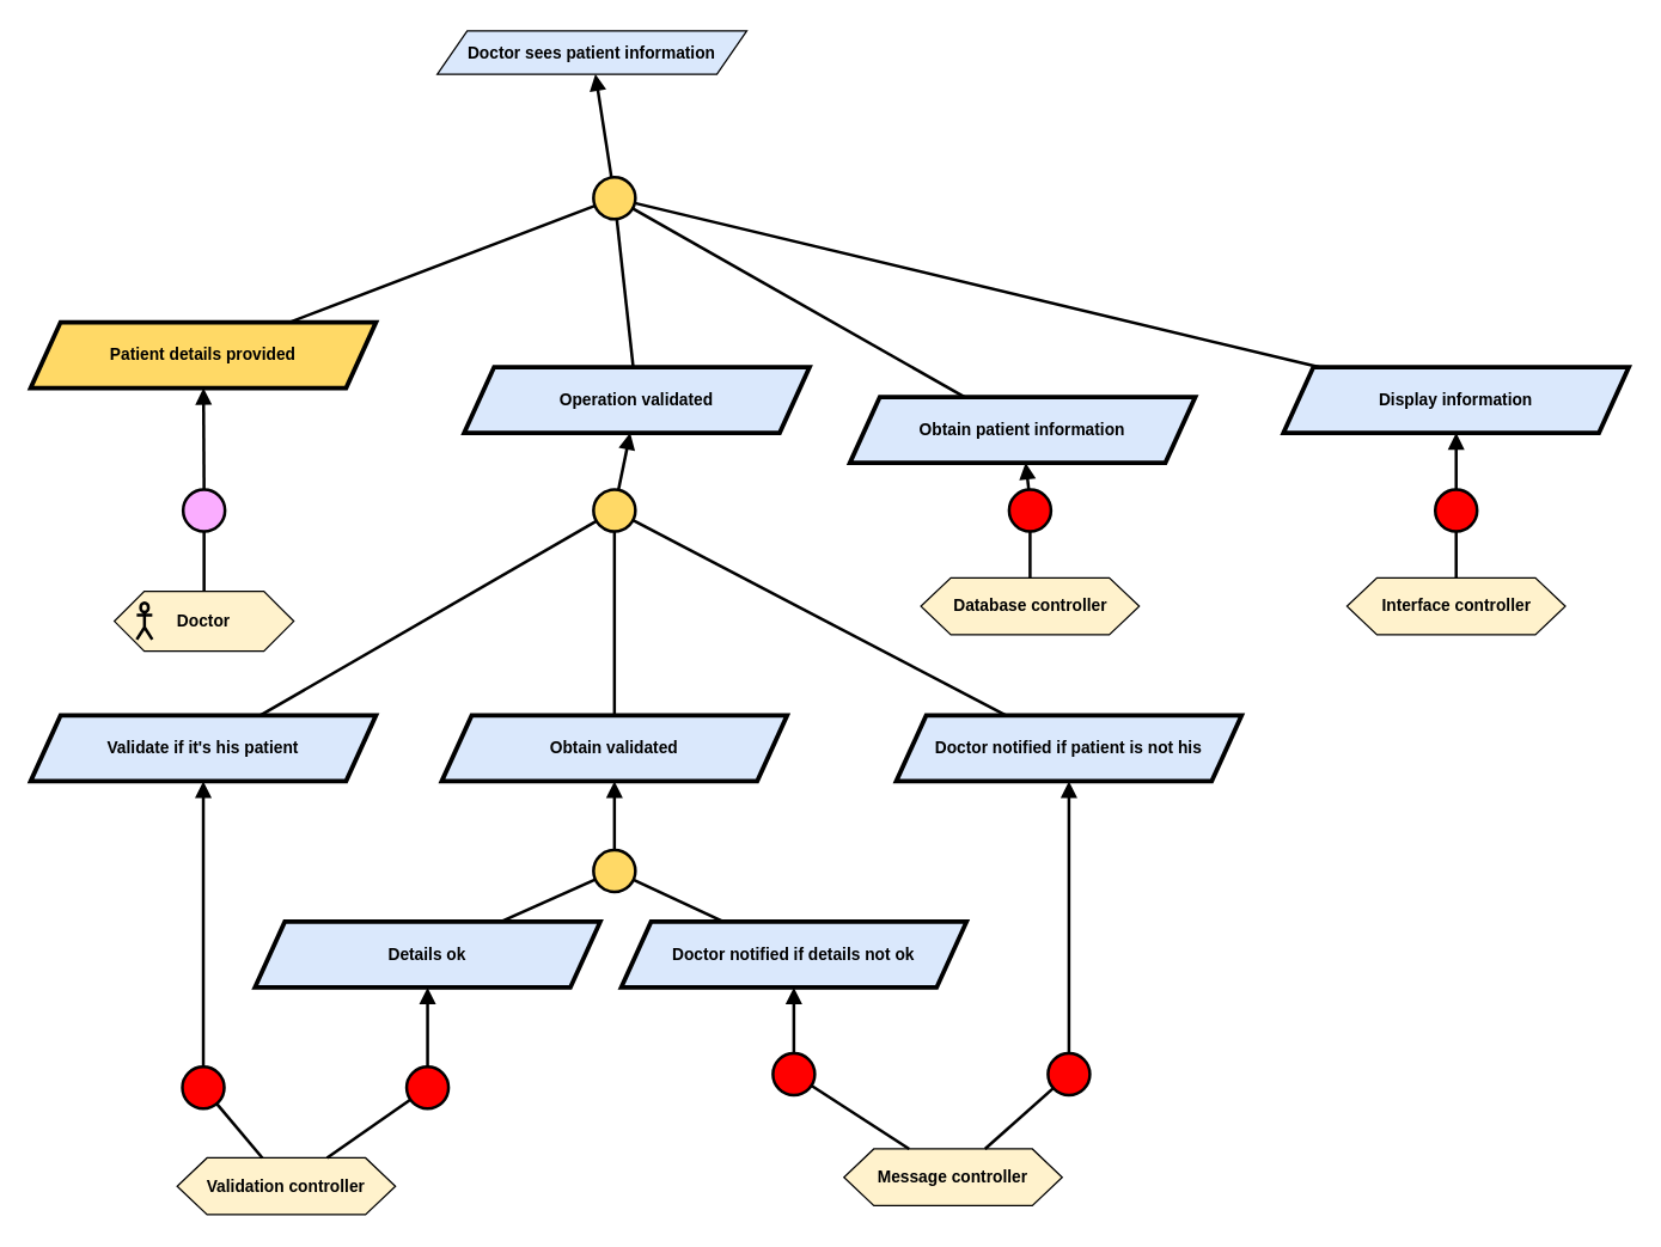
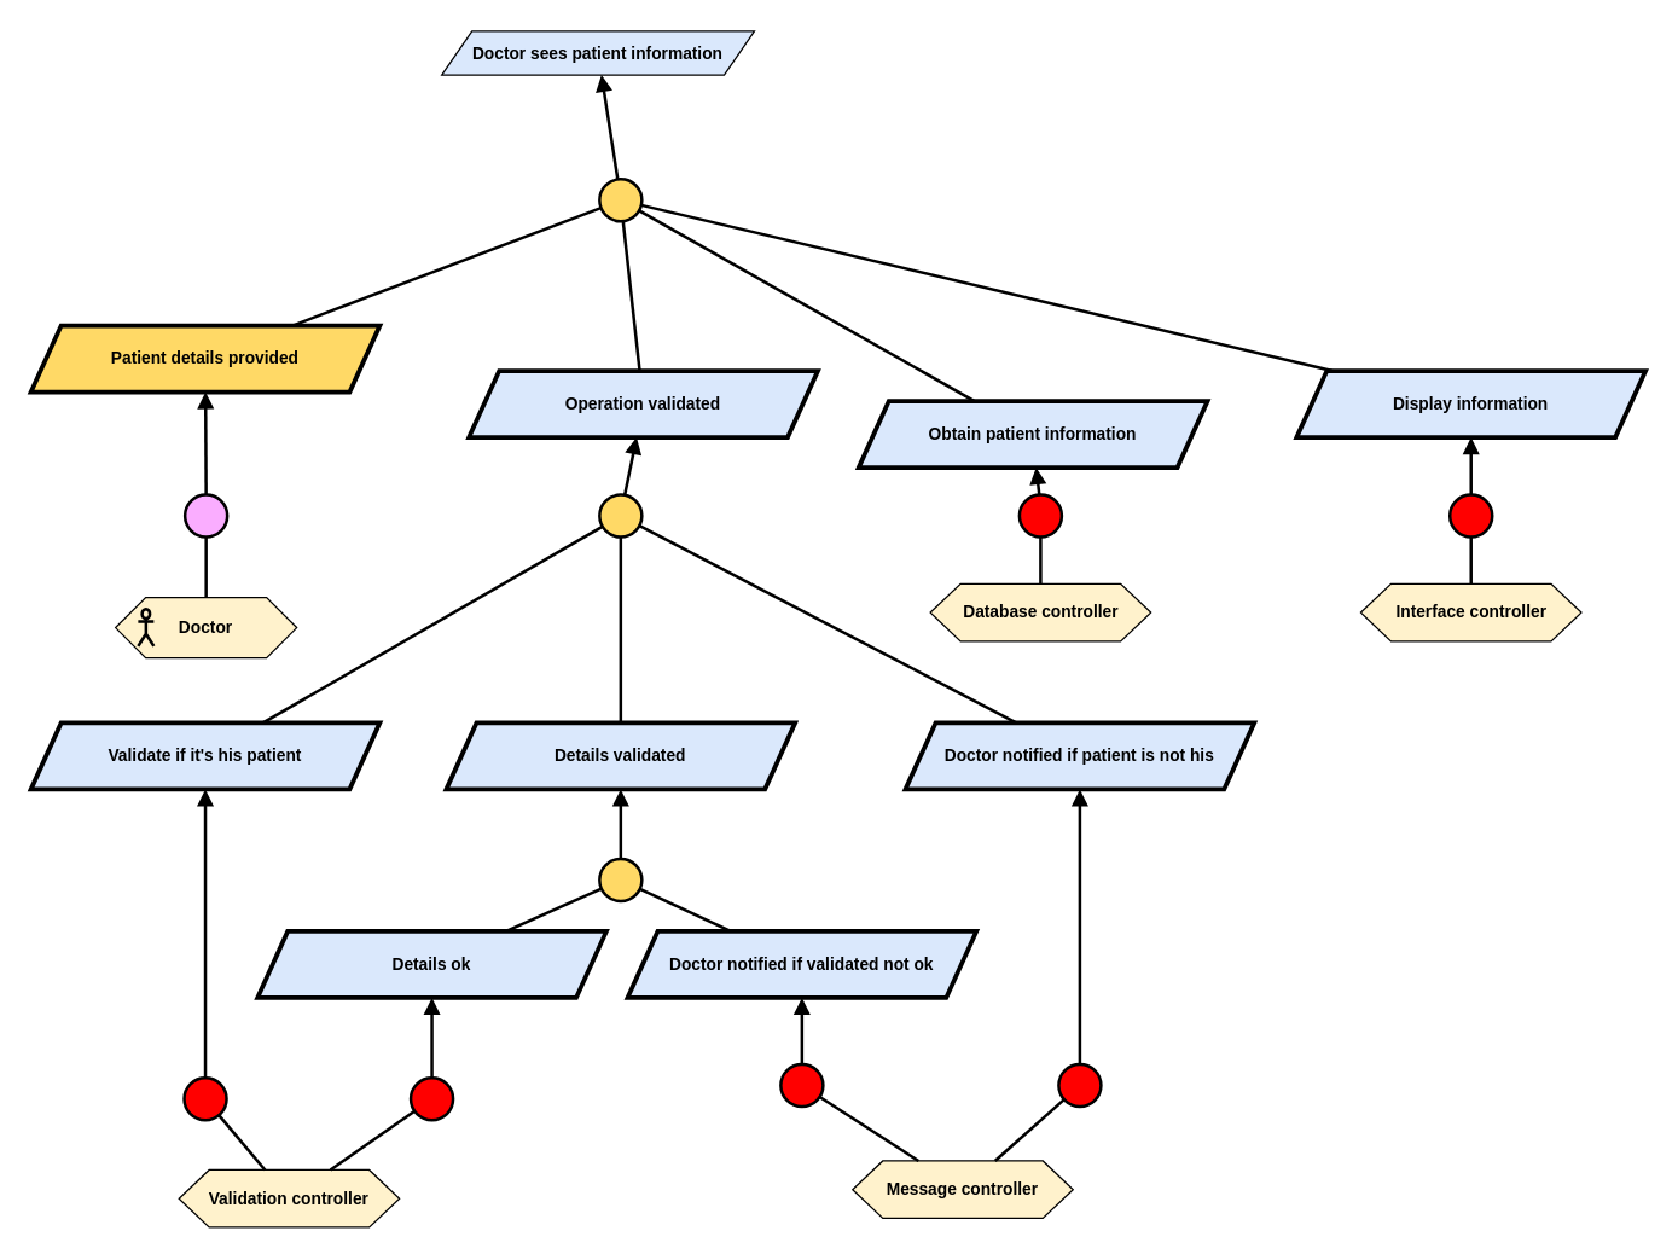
  <mxCell id="0" />
  <mxCell id="1" parent="0" />
  <mxCell id="2" value="&lt;b&gt;Doctor sees patient information&lt;/b&gt;" style="shape=parallelogram;perimeter=parallelogramPerimeter;whiteSpace=wrap;html=1;fixedSize=1;fillColor=#dae8fc;strokeColor=#000000;fontFamily=Helvetica;fontSize=11;fontColor=default;labelBackgroundColor=none;" parent="1" vertex="1"><mxGeometry x="292" y="20" width="207" height="29" as="geometry" /></mxCell>
  <mxCell id="3" value="" style="ellipse;whiteSpace=wrap;html=1;aspect=fixed;fillColor=#FFD966;strokeWidth=2;" vertex="1" parent="1"><mxGeometry x="396.5" y="118" width="28" height="28" as="geometry" /></mxCell>
  <mxCell id="4" value="" style="endArrow=block;html=1;rounded=0;endFill=1;strokeWidth=2;" edge="1" source="3" parent="1" target="2"><mxGeometry width="50" height="50" relative="1" as="geometry"><mxPoint x="486.185" y="204.972" as="sourcePoint" /><mxPoint x="298.002" y="92" as="targetPoint" /></mxGeometry></mxCell>
  <mxCell id="5" value="" style="endArrow=none;html=1;rounded=0;strokeWidth=2;" edge="1" target="3" parent="1" source="6"><mxGeometry width="50" height="50" relative="1" as="geometry"><mxPoint x="411" y="214" as="sourcePoint" /><mxPoint x="510.19" y="203" as="targetPoint" /></mxGeometry></mxCell>
  <mxCell id="6" value="&lt;b&gt;Patient details provided&lt;/b&gt;" style="shape=parallelogram;perimeter=parallelogramPerimeter;whiteSpace=wrap;html=1;fixedSize=1;fillColor=#FFD966;strokeColor=#000000;strokeWidth=3;fontFamily=Helvetica;fontSize=11;fontColor=default;labelBackgroundColor=none;" vertex="1" parent="1"><mxGeometry x="20" y="215" width="231" height="44" as="geometry" /></mxCell>
  <mxCell id="7" value="&lt;b&gt;Operation validated&lt;/b&gt;" style="shape=parallelogram;perimeter=parallelogramPerimeter;whiteSpace=wrap;html=1;fixedSize=1;fillColor=#dae8fc;strokeColor=#000000;strokeWidth=3;fontFamily=Helvetica;fontSize=11;fontColor=default;labelBackgroundColor=none;" vertex="1" parent="1"><mxGeometry x="310" y="245" width="231" height="44" as="geometry" /></mxCell>
  <mxCell id="8" value="" style="endArrow=none;html=1;rounded=0;strokeWidth=2;" edge="1" parent="1" source="7" target="3"><mxGeometry width="50" height="50" relative="1" as="geometry"><mxPoint x="421" y="224" as="sourcePoint" /><mxPoint x="421" y="156" as="targetPoint" /></mxGeometry></mxCell>
  <mxCell id="9" value="" style="ellipse;whiteSpace=wrap;html=1;aspect=fixed;fillColor=#FFD966;strokeWidth=2;" vertex="1" parent="1"><mxGeometry x="396.5" y="327" width="28" height="28" as="geometry" /></mxCell>
  <mxCell id="10" value="" style="endArrow=block;html=1;rounded=0;endFill=1;strokeWidth=2;" edge="1" source="9" parent="1" target="7"><mxGeometry width="50" height="50" relative="1" as="geometry"><mxPoint x="409.995" y="385.972" as="sourcePoint" /><mxPoint x="406" y="341" as="targetPoint" /></mxGeometry></mxCell>
  <mxCell id="11" value="" style="endArrow=none;html=1;rounded=0;strokeWidth=2;" edge="1" target="9" parent="1" source="12"><mxGeometry width="50" height="50" relative="1" as="geometry"><mxPoint x="409" y="448" as="sourcePoint" /><mxPoint x="434" y="384" as="targetPoint" /></mxGeometry></mxCell>
- <mxCell id="12" value="&lt;b&gt;Obtain validated&lt;/b&gt;" style="shape=parallelogram;perimeter=parallelogramPerimeter;whiteSpace=wrap;html=1;fixedSize=1;fillColor=#dae8fc;strokeColor=#000000;strokeWidth=3;fontFamily=Helvetica;fontSize=11;fontColor=default;labelBackgroundColor=none;" vertex="1" parent="1"><mxGeometry x="295" y="478" width="231" height="44" as="geometry" /></mxCell>
+ <mxCell id="12" value="&lt;b&gt;Details validated&lt;/b&gt;" style="shape=parallelogram;perimeter=parallelogramPerimeter;whiteSpace=wrap;html=1;fixedSize=1;fillColor=#dae8fc;strokeColor=#000000;strokeWidth=3;fontFamily=Helvetica;fontSize=11;fontColor=default;labelBackgroundColor=none;" vertex="1" parent="1"><mxGeometry x="295" y="478" width="231" height="44" as="geometry" /></mxCell>
  <mxCell id="13" value="" style="ellipse;whiteSpace=wrap;html=1;aspect=fixed;fillColor=#FAADFF;strokeWidth=2;fontFamily=Helvetica;fontSize=11;fontColor=default;labelBackgroundColor=default;" vertex="1" parent="1"><mxGeometry x="122" y="327" width="28" height="28" as="geometry" /></mxCell>
  <mxCell id="14" value="" style="endArrow=block;html=1;rounded=0;endFill=1;strokeWidth=2;strokeColor=default;align=center;verticalAlign=middle;fontFamily=Helvetica;fontSize=11;fontColor=default;labelBackgroundColor=default;" edge="1" parent="1" source="13" target="6"><mxGeometry width="50" height="50" relative="1" as="geometry"><mxPoint x="28.745" y="410.972" as="sourcePoint" /><mxPoint x="124.629" y="287" as="targetPoint" /></mxGeometry></mxCell>
  <mxCell id="15" value="" style="endArrow=none;html=1;rounded=0;strokeWidth=2;strokeColor=default;align=center;verticalAlign=middle;fontFamily=Helvetica;fontSize=11;fontColor=default;labelBackgroundColor=default;" edge="1" parent="1" source="17" target="13"><mxGeometry width="50" height="50" relative="1" as="geometry"><mxPoint x="185.394" y="451.5" as="sourcePoint" /><mxPoint x="70.75" y="407" as="targetPoint" /><Array as="points" /></mxGeometry></mxCell>
  <mxCell id="16" value="" style="group" vertex="1" connectable="0" parent="1"><mxGeometry x="76" y="395" width="120" height="40" as="geometry" /></mxCell>
  <mxCell id="17" value="&lt;div&gt;&lt;b&gt;Doctor&lt;/b&gt;&lt;/div&gt;" style="shape=hexagon;perimeter=hexagonPerimeter2;whiteSpace=wrap;html=1;fixedSize=1;fillColor=#FFF2CC;fontFamily=Helvetica;fontSize=11;fontColor=default;labelBackgroundColor=none;" vertex="1" parent="16"><mxGeometry width="120" height="40" as="geometry" /></mxCell>
  <mxCell id="18" value="" style="shape=umlActor;verticalLabelPosition=bottom;verticalAlign=top;html=1;outlineConnect=0;fillColor=none;strokeWidth=2;fontFamily=Helvetica;fontSize=11;fontColor=default;labelBackgroundColor=default;" vertex="1" parent="16"><mxGeometry x="14.983" y="7.75" width="10.373" height="24.5" as="geometry" /></mxCell>
  <mxCell id="19" value="&lt;div&gt;&lt;b&gt;Validation controller&lt;/b&gt;&lt;/div&gt;" style="shape=hexagon;perimeter=hexagonPerimeter2;whiteSpace=wrap;html=1;fixedSize=1;fillColor=#FFF2CC;fontFamily=Helvetica;fontSize=11;fontColor=default;labelBackgroundColor=none;" vertex="1" parent="1"><mxGeometry x="118" y="774" width="146" height="38" as="geometry" /></mxCell>
  <mxCell id="20" value="" style="ellipse;whiteSpace=wrap;html=1;aspect=fixed;fillColor=#FF0000;strokeWidth=2;" vertex="1" parent="1"><mxGeometry x="271.5" y="713" width="28" height="28" as="geometry" /></mxCell>
  <mxCell id="21" value="" style="endArrow=block;html=1;rounded=0;endFill=1;strokeWidth=2;" edge="1" source="20" parent="1" target="34"><mxGeometry width="50" height="50" relative="1" as="geometry"><mxPoint x="113.495" y="848.972" as="sourcePoint" /><mxPoint x="162" y="743" as="targetPoint" /></mxGeometry></mxCell>
  <mxCell id="22" value="" style="endArrow=none;html=1;rounded=0;strokeWidth=2;" edge="1" target="20" parent="1" source="19"><mxGeometry width="50" height="50" relative="1" as="geometry"><mxPoint x="112.5" y="911" as="sourcePoint" /><mxPoint x="137.5" y="847" as="targetPoint" /></mxGeometry></mxCell>
  <mxCell id="23" value="" style="endArrow=none;html=1;rounded=0;strokeWidth=2;" edge="1" parent="1" source="24" target="9"><mxGeometry width="50" height="50" relative="1" as="geometry"><mxPoint x="687" y="438" as="sourcePoint" /><mxPoint x="677" y="395" as="targetPoint" /></mxGeometry></mxCell>
  <mxCell id="24" value="&lt;b&gt;Validate if it's his patient&lt;/b&gt;" style="shape=parallelogram;perimeter=parallelogramPerimeter;whiteSpace=wrap;html=1;fixedSize=1;fillColor=#dae8fc;strokeColor=#000000;strokeWidth=3;fontFamily=Helvetica;fontSize=11;fontColor=default;labelBackgroundColor=none;" vertex="1" parent="1"><mxGeometry x="20" y="478" width="231" height="44" as="geometry" /></mxCell>
  <mxCell id="25" value="" style="ellipse;whiteSpace=wrap;html=1;aspect=fixed;fillColor=#FF0000;strokeWidth=2;" vertex="1" parent="1"><mxGeometry x="121.5" y="713" width="28" height="28" as="geometry" /></mxCell>
  <mxCell id="26" value="" style="endArrow=block;html=1;rounded=0;endFill=1;strokeWidth=2;" edge="1" parent="1" source="25" target="24"><mxGeometry width="50" height="50" relative="1" as="geometry"><mxPoint x="17.495" y="775.972" as="sourcePoint" /><mxPoint x="69" y="665" as="targetPoint" /></mxGeometry></mxCell>
  <mxCell id="27" value="" style="endArrow=none;html=1;rounded=0;strokeWidth=2;" edge="1" parent="1" target="25" source="19"><mxGeometry width="50" height="50" relative="1" as="geometry"><mxPoint x="366.5" y="943" as="sourcePoint" /><mxPoint x="386.5" y="854" as="targetPoint" /></mxGeometry></mxCell>
  <mxCell id="28" value="&lt;b&gt;Obtain patient information&lt;/b&gt;" style="shape=parallelogram;perimeter=parallelogramPerimeter;whiteSpace=wrap;html=1;fixedSize=1;fillColor=#dae8fc;strokeColor=#000000;strokeWidth=3;fontFamily=Helvetica;fontSize=11;fontColor=default;labelBackgroundColor=none;" vertex="1" parent="1"><mxGeometry x="568" y="265" width="231" height="44" as="geometry" /></mxCell>
  <mxCell id="29" value="" style="endArrow=none;html=1;rounded=0;strokeWidth=2;" edge="1" parent="1" source="28" target="3"><mxGeometry width="50" height="50" relative="1" as="geometry"><mxPoint x="420" y="255" as="sourcePoint" /><mxPoint x="420" y="156" as="targetPoint" /></mxGeometry></mxCell>
  <mxCell id="30" value="&lt;div&gt;&lt;b&gt;Database controller&lt;/b&gt;&lt;/div&gt;" style="shape=hexagon;perimeter=hexagonPerimeter2;whiteSpace=wrap;html=1;fixedSize=1;fillColor=#FFF2CC;fontFamily=Helvetica;fontSize=11;fontColor=default;labelBackgroundColor=none;" vertex="1" parent="1"><mxGeometry x="615.5" y="386" width="146" height="38" as="geometry" /></mxCell>
  <mxCell id="31" value="" style="ellipse;whiteSpace=wrap;html=1;aspect=fixed;fillColor=#FF0000;strokeWidth=2;" vertex="1" parent="1"><mxGeometry x="674.5" y="327" width="28" height="28" as="geometry" /></mxCell>
  <mxCell id="32" value="" style="endArrow=block;html=1;rounded=0;endFill=1;strokeWidth=2;" edge="1" source="31" parent="1" target="28"><mxGeometry width="50" height="50" relative="1" as="geometry"><mxPoint x="712.995" y="388.972" as="sourcePoint" /><mxPoint x="709" y="344" as="targetPoint" /></mxGeometry></mxCell>
  <mxCell id="33" value="" style="endArrow=none;html=1;rounded=0;strokeWidth=2;" edge="1" target="31" parent="1" source="30"><mxGeometry width="50" height="50" relative="1" as="geometry"><mxPoint x="712" y="451" as="sourcePoint" /><mxPoint x="737" y="387" as="targetPoint" /></mxGeometry></mxCell>
  <mxCell id="34" value="&lt;b&gt;Details ok&lt;/b&gt;" style="shape=parallelogram;perimeter=parallelogramPerimeter;whiteSpace=wrap;html=1;fixedSize=1;fillColor=#dae8fc;strokeColor=#000000;strokeWidth=3;fontFamily=Helvetica;fontSize=11;fontColor=default;labelBackgroundColor=none;" vertex="1" parent="1"><mxGeometry x="170" y="616" width="231" height="44" as="geometry" /></mxCell>
- <mxCell id="35" value="&lt;b&gt;Doctor notified if details not ok&lt;/b&gt;" style="shape=parallelogram;perimeter=parallelogramPerimeter;whiteSpace=wrap;html=1;fixedSize=1;fillColor=#dae8fc;strokeColor=#000000;strokeWidth=3;fontFamily=Helvetica;fontSize=11;fontColor=default;labelBackgroundColor=none;" vertex="1" parent="1"><mxGeometry x="415" y="616" width="231" height="44" as="geometry" /></mxCell>
+ <mxCell id="35" value="&lt;b&gt;Doctor notified if validated not ok&lt;/b&gt;" style="shape=parallelogram;perimeter=parallelogramPerimeter;whiteSpace=wrap;html=1;fixedSize=1;fillColor=#dae8fc;strokeColor=#000000;strokeWidth=3;fontFamily=Helvetica;fontSize=11;fontColor=default;labelBackgroundColor=none;" vertex="1" parent="1"><mxGeometry x="415" y="616" width="231" height="44" as="geometry" /></mxCell>
  <mxCell id="36" value="" style="ellipse;whiteSpace=wrap;html=1;aspect=fixed;fillColor=#FFD966;strokeWidth=2;" vertex="1" parent="1"><mxGeometry x="396.5" y="568" width="28" height="28" as="geometry" /></mxCell>
  <mxCell id="37" value="" style="endArrow=block;html=1;rounded=0;endFill=1;strokeWidth=2;" edge="1" source="36" parent="1" target="12"><mxGeometry width="50" height="50" relative="1" as="geometry"><mxPoint x="376.995" y="594.972" as="sourcePoint" /><mxPoint x="373" y="550" as="targetPoint" /></mxGeometry></mxCell>
  <mxCell id="38" value="" style="endArrow=none;html=1;rounded=0;strokeWidth=2;" edge="1" target="36" parent="1" source="34"><mxGeometry width="50" height="50" relative="1" as="geometry"><mxPoint x="376" y="657" as="sourcePoint" /><mxPoint x="401" y="593" as="targetPoint" /></mxGeometry></mxCell>
  <mxCell id="39" value="" style="endArrow=none;html=1;rounded=0;strokeWidth=2;" edge="1" parent="1" source="35" target="36"><mxGeometry width="50" height="50" relative="1" as="geometry"><mxPoint x="284" y="658" as="sourcePoint" /><mxPoint x="384" y="600" as="targetPoint" /></mxGeometry></mxCell>
  <mxCell id="40" value="&lt;div&gt;&lt;b&gt;Message controller&lt;/b&gt;&lt;/div&gt;" style="shape=hexagon;perimeter=hexagonPerimeter2;whiteSpace=wrap;html=1;fixedSize=1;fillColor=#FFF2CC;fontFamily=Helvetica;fontSize=11;fontColor=default;labelBackgroundColor=none;" vertex="1" parent="1"><mxGeometry x="564" y="768" width="146" height="38" as="geometry" /></mxCell>
  <mxCell id="41" value="" style="ellipse;whiteSpace=wrap;html=1;aspect=fixed;fillColor=#FF0000;strokeWidth=2;" vertex="1" parent="1"><mxGeometry x="516.5" y="704" width="28" height="28" as="geometry" /></mxCell>
  <mxCell id="42" value="" style="endArrow=block;html=1;rounded=0;endFill=1;strokeWidth=2;" edge="1" source="41" parent="1" target="35"><mxGeometry width="50" height="50" relative="1" as="geometry"><mxPoint x="542.995" y="709.972" as="sourcePoint" /><mxPoint x="539" y="665" as="targetPoint" /></mxGeometry></mxCell>
  <mxCell id="43" value="" style="endArrow=none;html=1;rounded=0;strokeWidth=2;" edge="1" target="41" parent="1" source="40"><mxGeometry width="50" height="50" relative="1" as="geometry"><mxPoint x="542" y="772" as="sourcePoint" /><mxPoint x="567" y="708" as="targetPoint" /></mxGeometry></mxCell>
  <mxCell id="44" value="&lt;b&gt;Doctor notified if patient is not his&lt;/b&gt;" style="shape=parallelogram;perimeter=parallelogramPerimeter;whiteSpace=wrap;html=1;fixedSize=1;fillColor=#dae8fc;strokeColor=#000000;strokeWidth=3;fontFamily=Helvetica;fontSize=11;fontColor=default;labelBackgroundColor=none;" vertex="1" parent="1"><mxGeometry x="599" y="478" width="231" height="44" as="geometry" /></mxCell>
  <mxCell id="45" value="" style="endArrow=none;html=1;rounded=0;strokeWidth=2;" edge="1" parent="1" source="44" target="9"><mxGeometry width="50" height="50" relative="1" as="geometry"><mxPoint x="546" y="482" as="sourcePoint" /><mxPoint x="430" y="361" as="targetPoint" /></mxGeometry></mxCell>
  <mxCell id="46" value="" style="ellipse;whiteSpace=wrap;html=1;aspect=fixed;fillColor=#FF0000;strokeWidth=2;" vertex="1" parent="1"><mxGeometry x="700.5" y="704" width="28" height="28" as="geometry" /></mxCell>
  <mxCell id="47" value="" style="endArrow=block;html=1;rounded=0;endFill=1;strokeWidth=2;" edge="1" parent="1" source="46" target="44"><mxGeometry width="50" height="50" relative="1" as="geometry"><mxPoint x="685.495" y="710.972" as="sourcePoint" /><mxPoint x="680.5" y="661" as="targetPoint" /></mxGeometry></mxCell>
  <mxCell id="48" value="" style="endArrow=none;html=1;rounded=0;strokeWidth=2;" edge="1" parent="1" target="46" source="40"><mxGeometry width="50" height="50" relative="1" as="geometry"><mxPoint x="680.5" y="775" as="sourcePoint" /><mxPoint x="709.5" y="709" as="targetPoint" /></mxGeometry></mxCell>
  <mxCell id="49" value="&lt;b&gt;Display information&lt;/b&gt;" style="shape=parallelogram;perimeter=parallelogramPerimeter;whiteSpace=wrap;html=1;fixedSize=1;fillColor=#dae8fc;strokeColor=#000000;strokeWidth=3;fontFamily=Helvetica;fontSize=11;fontColor=default;labelBackgroundColor=none;" vertex="1" parent="1"><mxGeometry x="858" y="245" width="231" height="44" as="geometry" /></mxCell>
  <mxCell id="50" value="&lt;b&gt;Interface controller&lt;/b&gt;" style="shape=hexagon;perimeter=hexagonPerimeter2;whiteSpace=wrap;html=1;fixedSize=1;fillColor=#FFF2CC;fontFamily=Helvetica;fontSize=11;fontColor=default;labelBackgroundColor=none;" vertex="1" parent="1"><mxGeometry x="900.5" y="386" width="146" height="38" as="geometry" /></mxCell>
  <mxCell id="51" value="" style="ellipse;whiteSpace=wrap;html=1;aspect=fixed;fillColor=#FF0000;strokeWidth=2;" vertex="1" parent="1"><mxGeometry x="959.5" y="327" width="28" height="28" as="geometry" /></mxCell>
  <mxCell id="52" value="" style="endArrow=block;html=1;rounded=0;endFill=1;strokeWidth=2;" edge="1" parent="1" source="51" target="49"><mxGeometry width="50" height="50" relative="1" as="geometry"><mxPoint x="986.495" y="393.972" as="sourcePoint" /><mxPoint x="962.5" y="294" as="targetPoint" /></mxGeometry></mxCell>
  <mxCell id="53" value="" style="endArrow=none;html=1;rounded=0;strokeWidth=2;" edge="1" parent="1" source="50" target="51"><mxGeometry width="50" height="50" relative="1" as="geometry"><mxPoint x="985.5" y="456" as="sourcePoint" /><mxPoint x="1010.5" y="392" as="targetPoint" /></mxGeometry></mxCell>
  <mxCell id="54" value="" style="endArrow=none;html=1;rounded=0;strokeWidth=2;" edge="1" parent="1" source="49" target="3"><mxGeometry width="50" height="50" relative="1" as="geometry"><mxPoint x="1010" y="205" as="sourcePoint" /><mxPoint x="514" y="97" as="targetPoint" /></mxGeometry></mxCell>
